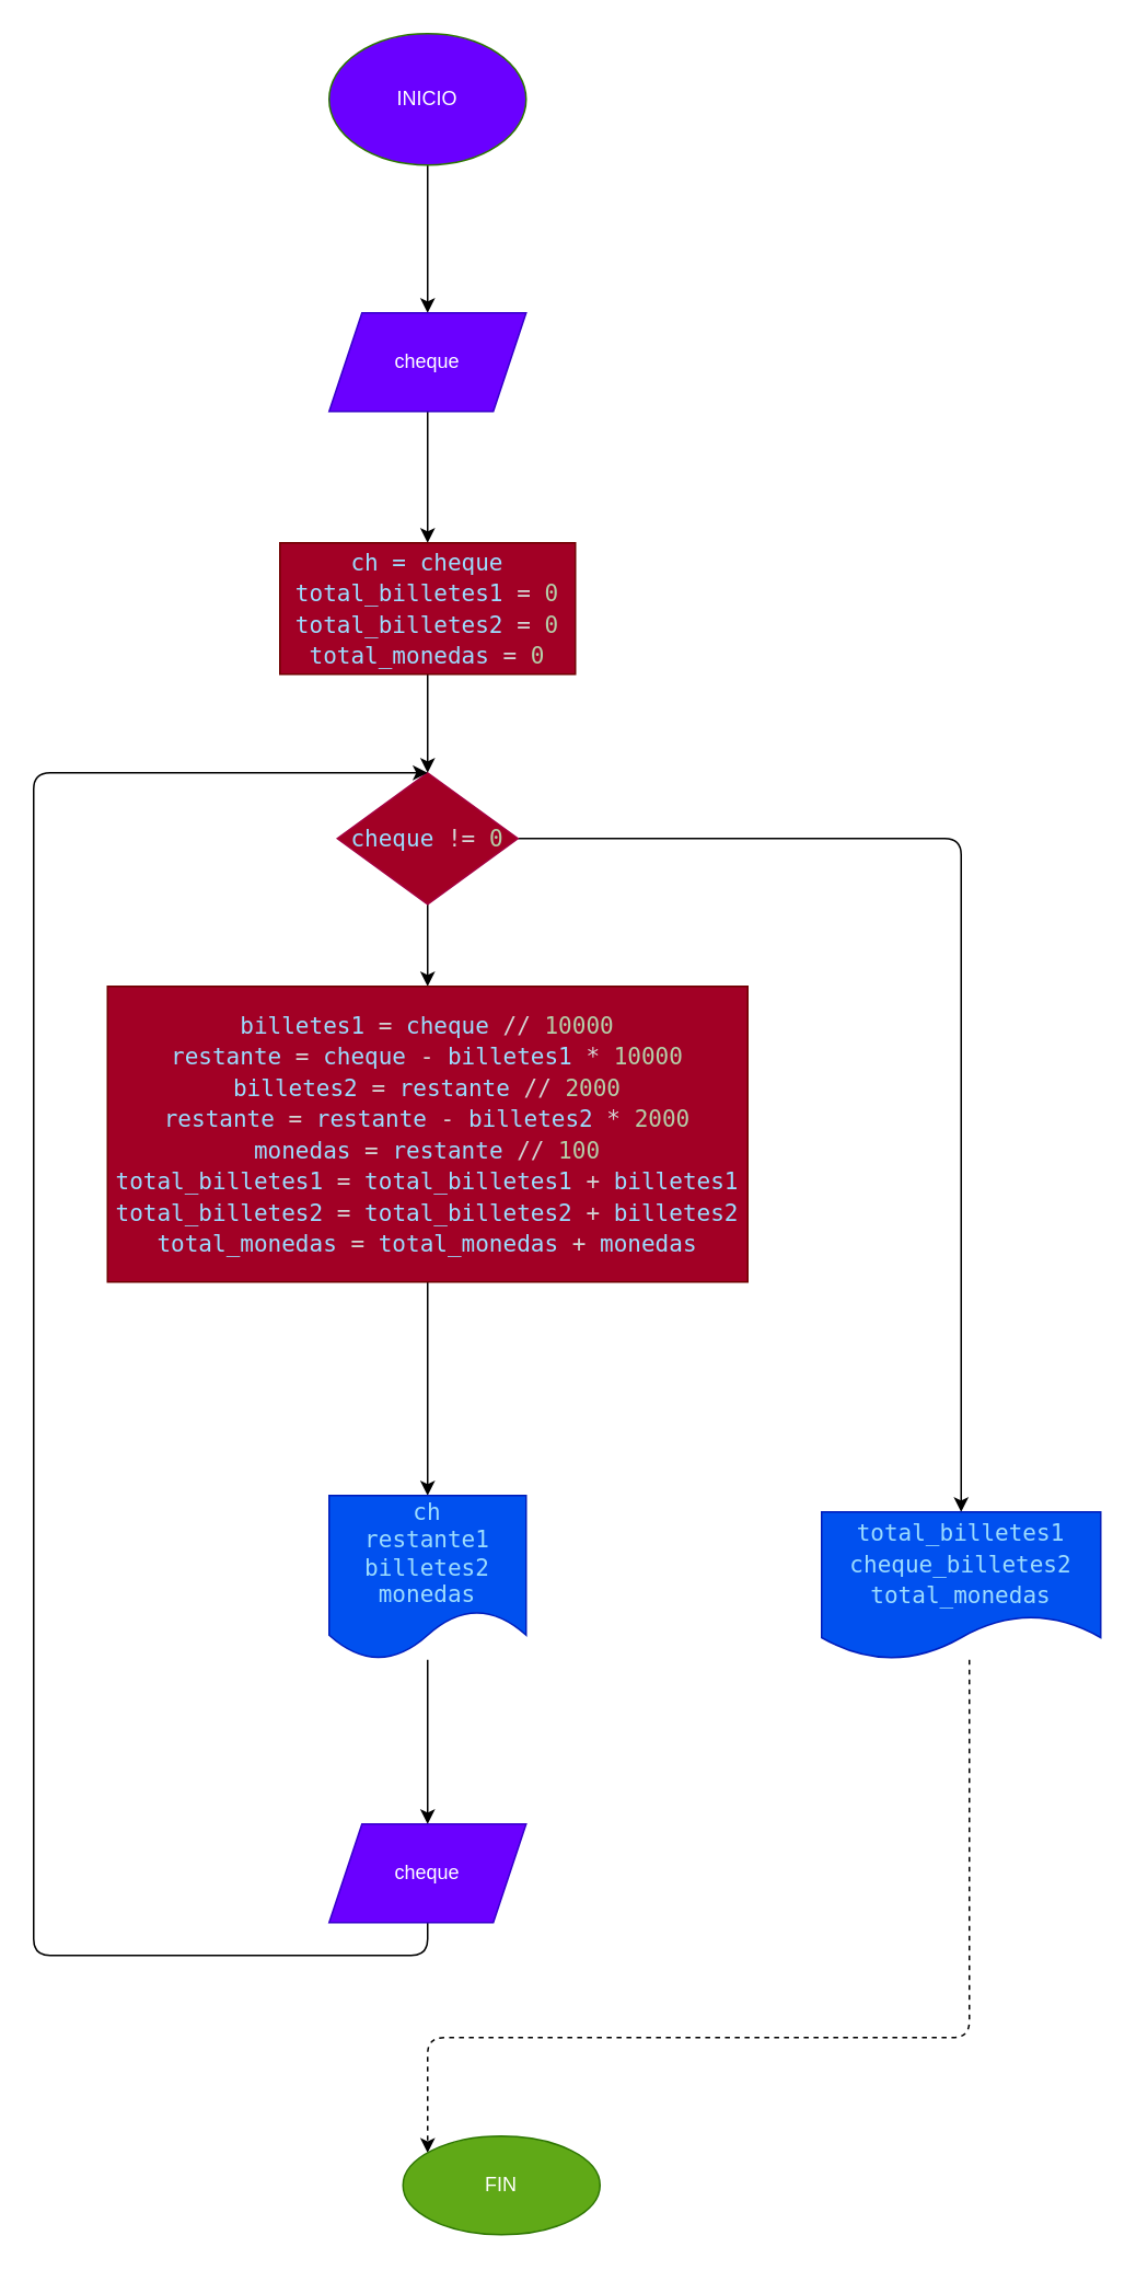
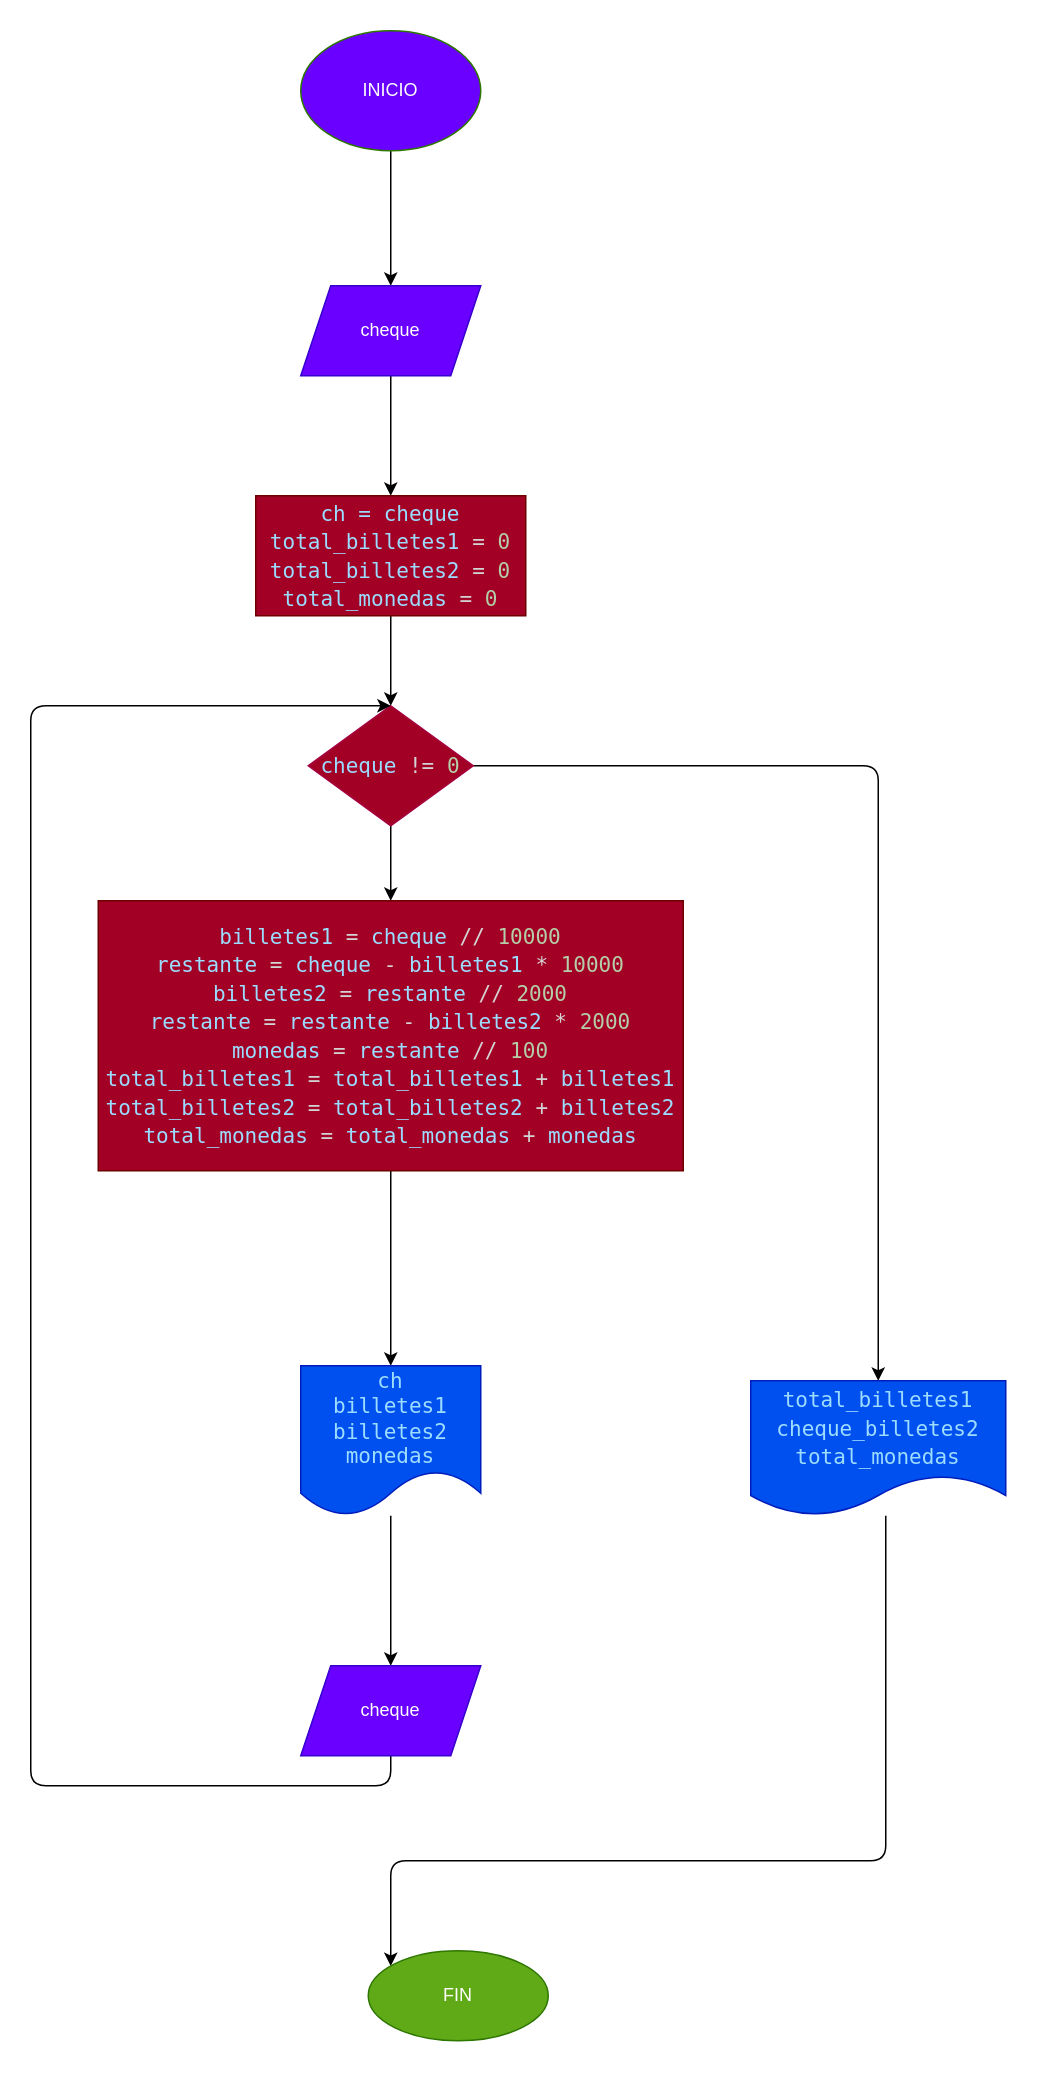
  <mxCell id="0" />
  <mxCell id="1" parent="0" />
  <mxCell id="2" value="" style="edgeStyle=orthogonalEdgeStyle;html=1;" edge="1" parent="1" source="3" target="5"><mxGeometry relative="1" as="geometry" /></mxCell>
  <mxCell id="3" value="INICIO" style="ellipse;whiteSpace=wrap;html=1;fillColor=#6a00ff;fontColor=#ffffff;strokeColor=#2D7600;" vertex="1" parent="1"><mxGeometry x="200" y="20" width="120" height="80" as="geometry" /></mxCell>
  <mxCell id="4" value="" style="edgeStyle=orthogonalEdgeStyle;html=1;" edge="1" parent="1" source="5" target="7"><mxGeometry relative="1" as="geometry" /></mxCell>
  <mxCell id="5" value="cheque" style="shape=parallelogram;perimeter=parallelogramPerimeter;whiteSpace=wrap;html=1;fixedSize=1;fillColor=#6a00ff;fontColor=#ffffff;strokeColor=#3700CC;" vertex="1" parent="1"><mxGeometry x="200" y="190" width="120" height="60" as="geometry" /></mxCell>
  <mxCell id="6" value="" style="edgeStyle=orthogonalEdgeStyle;html=1;" edge="1" parent="1" source="7" target="10"><mxGeometry relative="1" as="geometry" /></mxCell>
  <mxCell id="7" value="&lt;div style=&quot;color: rgb(212 , 212 , 212) ; font-family: &amp;#34;droid sans mono&amp;#34; , &amp;#34;monospace&amp;#34; , monospace ; font-size: 14px ; line-height: 19px&quot;&gt;&lt;div&gt;&lt;span style=&quot;color: rgb(156 , 220 , 254)&quot;&gt;ch = cheque&lt;/span&gt;&lt;/div&gt;&lt;div&gt;&lt;span style=&quot;color: rgb(156 , 220 , 254)&quot;&gt;total_billetes1&lt;/span&gt; = &lt;span style=&quot;color: rgb(181 , 206 , 168)&quot;&gt;0&lt;/span&gt;&lt;/div&gt;&lt;div&gt;&lt;span style=&quot;color: #9cdcfe&quot;&gt;total_billetes2&lt;/span&gt; = &lt;span style=&quot;color: #b5cea8&quot;&gt;0&lt;/span&gt;&lt;/div&gt;&lt;div&gt;&lt;span style=&quot;color: rgb(156 , 220 , 254)&quot;&gt;total_monedas&lt;/span&gt; = &lt;span style=&quot;color: rgb(181 , 206 , 168)&quot;&gt;0&lt;/span&gt;&lt;/div&gt;&lt;/div&gt;" style="whiteSpace=wrap;html=1;fillColor=#a20025;fontColor=#ffffff;strokeColor=#6F0000;" vertex="1" parent="1"><mxGeometry x="170" y="330" width="180" height="80" as="geometry" /></mxCell>
  <mxCell id="8" value="" style="edgeStyle=orthogonalEdgeStyle;html=1;" edge="1" parent="1" source="10" target="12"><mxGeometry relative="1" as="geometry" /></mxCell>
  <mxCell id="9" value="" style="edgeStyle=orthogonalEdgeStyle;html=1;" edge="1" parent="1" source="10" target="18"><mxGeometry relative="1" as="geometry" /></mxCell>
  <mxCell id="10" value="&lt;div style=&quot;color: rgb(212 , 212 , 212) ; font-family: &amp;#34;droid sans mono&amp;#34; , &amp;#34;monospace&amp;#34; , monospace ; font-size: 14px ; line-height: 19px&quot;&gt;&lt;span style=&quot;color: rgb(156 , 220 , 254)&quot;&gt;cheque&lt;/span&gt; != &lt;span style=&quot;color: rgb(181 , 206 , 168)&quot;&gt;0&lt;/span&gt;&lt;/div&gt;" style="rhombus;whiteSpace=wrap;html=1;fillColor=#a20025;fontColor=#ffffff;strokeColor=#A50040;" vertex="1" parent="1"><mxGeometry x="205" y="470" width="110" height="80" as="geometry" /></mxCell>
  <mxCell id="11" value="" style="edgeStyle=orthogonalEdgeStyle;html=1;" edge="1" parent="1" source="12" target="14"><mxGeometry relative="1" as="geometry" /></mxCell>
  <mxCell id="12" value="&lt;div style=&quot;color: rgb(212 , 212 , 212) ; font-family: &amp;#34;droid sans mono&amp;#34; , &amp;#34;monospace&amp;#34; , monospace ; font-size: 14px ; line-height: 19px&quot;&gt;&lt;div&gt;&lt;span style=&quot;color: rgb(156 , 220 , 254)&quot;&gt;billetes1&lt;/span&gt; = &lt;span style=&quot;color: rgb(156 , 220 , 254)&quot;&gt;cheque&lt;/span&gt; // &lt;span style=&quot;color: rgb(181 , 206 , 168)&quot;&gt;10000&lt;/span&gt;&lt;/div&gt;&lt;div&gt;    &lt;span style=&quot;color: #9cdcfe&quot;&gt;restante&lt;/span&gt; = &lt;span style=&quot;color: #9cdcfe&quot;&gt;cheque&lt;/span&gt; - &lt;span style=&quot;color: #9cdcfe&quot;&gt;billetes1&lt;/span&gt; * &lt;span style=&quot;color: #b5cea8&quot;&gt;10000&lt;/span&gt;&lt;/div&gt;&lt;div&gt;    &lt;span style=&quot;color: #9cdcfe&quot;&gt;billetes2&lt;/span&gt; = &lt;span style=&quot;color: #9cdcfe&quot;&gt;restante&lt;/span&gt; // &lt;span style=&quot;color: #b5cea8&quot;&gt;2000&lt;/span&gt;&lt;/div&gt;&lt;div&gt;    &lt;span style=&quot;color: #9cdcfe&quot;&gt;restante&lt;/span&gt; = &lt;span style=&quot;color: #9cdcfe&quot;&gt;restante&lt;/span&gt; - &lt;span style=&quot;color: #9cdcfe&quot;&gt;billetes2&lt;/span&gt; * &lt;span style=&quot;color: #b5cea8&quot;&gt;2000&lt;/span&gt;&lt;/div&gt;&lt;div&gt;    &lt;span style=&quot;color: #9cdcfe&quot;&gt;monedas&lt;/span&gt; = &lt;span style=&quot;color: #9cdcfe&quot;&gt;restante&lt;/span&gt; // &lt;span style=&quot;color: #b5cea8&quot;&gt;100&lt;/span&gt;&lt;/div&gt;&lt;div&gt;    &lt;span style=&quot;color: #9cdcfe&quot;&gt;total_billetes1&lt;/span&gt; = &lt;span style=&quot;color: #9cdcfe&quot;&gt;total_billetes1&lt;/span&gt; + &lt;span style=&quot;color: #9cdcfe&quot;&gt;billetes1&lt;/span&gt;&lt;/div&gt;&lt;div&gt;    &lt;span style=&quot;color: #9cdcfe&quot;&gt;total_billetes2&lt;/span&gt; = &lt;span style=&quot;color: #9cdcfe&quot;&gt;total_billetes2&lt;/span&gt; + &lt;span style=&quot;color: #9cdcfe&quot;&gt;billetes2&lt;/span&gt;&lt;/div&gt;&lt;div&gt;    &lt;span style=&quot;color: rgb(156 , 220 , 254)&quot;&gt;total_monedas&lt;/span&gt; = &lt;span style=&quot;color: rgb(156 , 220 , 254)&quot;&gt;total_monedas&lt;/span&gt; + &lt;span style=&quot;color: rgb(156 , 220 , 254)&quot;&gt;monedas&lt;/span&gt;&lt;/div&gt;&lt;/div&gt;" style="whiteSpace=wrap;html=1;fillColor=#a20025;fontColor=#ffffff;strokeColor=#6F0000;" vertex="1" parent="1"><mxGeometry x="65" y="600" width="390" height="180" as="geometry" /></mxCell>
  <mxCell id="13" value="" style="edgeStyle=orthogonalEdgeStyle;html=1;" edge="1" parent="1" source="14" target="16"><mxGeometry relative="1" as="geometry" /></mxCell>
- <mxCell id="14" value="&lt;span style=&quot;color: rgb(156 , 220 , 254) ; font-family: &amp;#34;droid sans mono&amp;#34; , &amp;#34;monospace&amp;#34; , monospace ; font-size: 14px&quot;&gt;ch&lt;/span&gt;&lt;span style=&quot;color: rgb(156 , 220 , 254) ; font-family: &amp;#34;droid sans mono&amp;#34; , &amp;#34;monospace&amp;#34; , monospace ; font-size: 14px&quot;&gt;&lt;br&gt;restante1&lt;br&gt;&lt;/span&gt;&lt;span style=&quot;color: rgb(156 , 220 , 254) ; font-family: &amp;#34;droid sans mono&amp;#34; , &amp;#34;monospace&amp;#34; , monospace ; font-size: 14px&quot;&gt;billetes2&lt;br&gt;&lt;/span&gt;&lt;span style=&quot;color: rgb(156 , 220 , 254) ; font-family: &amp;#34;droid sans mono&amp;#34; , &amp;#34;monospace&amp;#34; , monospace ; font-size: 14px&quot;&gt;monedas&lt;/span&gt;&lt;span style=&quot;color: rgb(156 , 220 , 254) ; font-family: &amp;#34;droid sans mono&amp;#34; , &amp;#34;monospace&amp;#34; , monospace ; font-size: 14px&quot;&gt;&lt;br&gt;&lt;/span&gt;" style="shape=document;whiteSpace=wrap;html=1;boundedLbl=1;fillColor=#0050ef;fontColor=#ffffff;strokeColor=#001DBC;" vertex="1" parent="1"><mxGeometry x="200" y="910" width="120" height="100" as="geometry" /></mxCell>
+ <mxCell id="14" value="&lt;span style=&quot;color: rgb(156 , 220 , 254) ; font-family: &amp;#34;droid sans mono&amp;#34; , &amp;#34;monospace&amp;#34; , monospace ; font-size: 14px&quot;&gt;ch&lt;/span&gt;&lt;span style=&quot;color: rgb(156 , 220 , 254) ; font-family: &amp;#34;droid sans mono&amp;#34; , &amp;#34;monospace&amp;#34; , monospace ; font-size: 14px&quot;&gt;&lt;br&gt;billetes1&lt;br&gt;&lt;/span&gt;&lt;span style=&quot;color: rgb(156 , 220 , 254) ; font-family: &amp;#34;droid sans mono&amp;#34; , &amp;#34;monospace&amp;#34; , monospace ; font-size: 14px&quot;&gt;billetes2&lt;br&gt;&lt;/span&gt;&lt;span style=&quot;color: rgb(156 , 220 , 254) ; font-family: &amp;#34;droid sans mono&amp;#34; , &amp;#34;monospace&amp;#34; , monospace ; font-size: 14px&quot;&gt;monedas&lt;/span&gt;&lt;span style=&quot;color: rgb(156 , 220 , 254) ; font-family: &amp;#34;droid sans mono&amp;#34; , &amp;#34;monospace&amp;#34; , monospace ; font-size: 14px&quot;&gt;&lt;br&gt;&lt;/span&gt;" style="shape=document;whiteSpace=wrap;html=1;boundedLbl=1;fillColor=#0050ef;fontColor=#ffffff;strokeColor=#001DBC;" vertex="1" parent="1"><mxGeometry x="200" y="910" width="120" height="100" as="geometry" /></mxCell>
  <mxCell id="15" style="edgeStyle=orthogonalEdgeStyle;html=1;entryX=0.5;entryY=0;entryDx=0;entryDy=0;" edge="1" parent="1" source="16" target="10"><mxGeometry relative="1" as="geometry"><mxPoint x="180" y="470" as="targetPoint" /><Array as="points"><mxPoint x="260" y="1190" /><mxPoint x="20" y="1190" /><mxPoint x="20" y="470" /></Array></mxGeometry></mxCell>
  <mxCell id="16" value="cheque" style="shape=parallelogram;perimeter=parallelogramPerimeter;whiteSpace=wrap;html=1;fixedSize=1;fillColor=#6a00ff;fontColor=#ffffff;strokeColor=#3700CC;" vertex="1" parent="1"><mxGeometry x="200" y="1110" width="120" height="60" as="geometry" /></mxCell>
- <mxCell id="17" value="" style="edgeStyle=orthogonalEdgeStyle;html=1;dashed=1;" edge="1" parent="1" source="18" target="19"><mxGeometry relative="1" as="geometry"><Array as="points"><mxPoint x="590" y="1240" /><mxPoint x="260" y="1240" /></Array></mxGeometry></mxCell>
+ <mxCell id="17" value="" style="edgeStyle=orthogonalEdgeStyle;html=1;" edge="1" parent="1" source="18" target="19"><mxGeometry relative="1" as="geometry"><Array as="points"><mxPoint x="590" y="1240" /><mxPoint x="260" y="1240" /></Array></mxGeometry></mxCell>
  <mxCell id="18" value="&lt;div style=&quot;color: rgb(212 , 212 , 212) ; font-family: &amp;#34;droid sans mono&amp;#34; , &amp;#34;monospace&amp;#34; , monospace ; font-size: 14px ; line-height: 19px&quot;&gt;&lt;div&gt;&lt;span style=&quot;color: rgb(156 , 220 , 254)&quot;&gt;total_billetes1&lt;/span&gt;&lt;/div&gt;&lt;div&gt;&lt;span style=&quot;color: #9cdcfe&quot;&gt;cheque_billetes2&lt;/span&gt;&lt;/div&gt;&lt;div&gt;&lt;span style=&quot;color: rgb(156 , 220 , 254)&quot;&gt;total_monedas&lt;/span&gt;&lt;/div&gt;&lt;/div&gt;" style="shape=document;whiteSpace=wrap;html=1;boundedLbl=1;fillColor=#0050ef;fontColor=#ffffff;strokeColor=#001DBC;" vertex="1" parent="1"><mxGeometry x="500" y="920" width="170" height="90" as="geometry" /></mxCell>
  <mxCell id="19" value="FIN" style="ellipse;whiteSpace=wrap;html=1;fillColor=#60a917;fontColor=#ffffff;strokeColor=#2D7600;" vertex="1" parent="1"><mxGeometry x="245" y="1300" width="120" height="60" as="geometry" /></mxCell>
